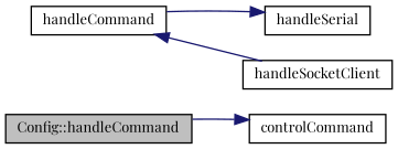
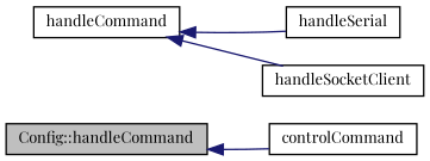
  digraph {
    fontname="Playfair Display"
    rankdir=LR
    node [color=black fillcolor=white fontname="Playfair Display" fontsize=10 shape=record style=filled]
    edge [color=midnightblue dir=back fontname="Playfair Display" fontsize=10 labelfontname=Helvetica labelfontsize=10 style=solid]
    n1 [fillcolor=grey75 fontcolor=black height=0.2 label="Config::handleCommand" width=0.4]
    n2 [height=0.2 label=controlCommand width=0.4]
    n3 [height=0.2 label=handleCommand width=0.4]
    n4 [height=0.2 label=handleSerial width=0.4]
    n5 [height=0.2 label=handleSocketClient width=0.4]
-   n2 -> n1
-   n4 -> n3
+   n1 -> n2
+   n3 -> n4
    n3 -> n5
  }
